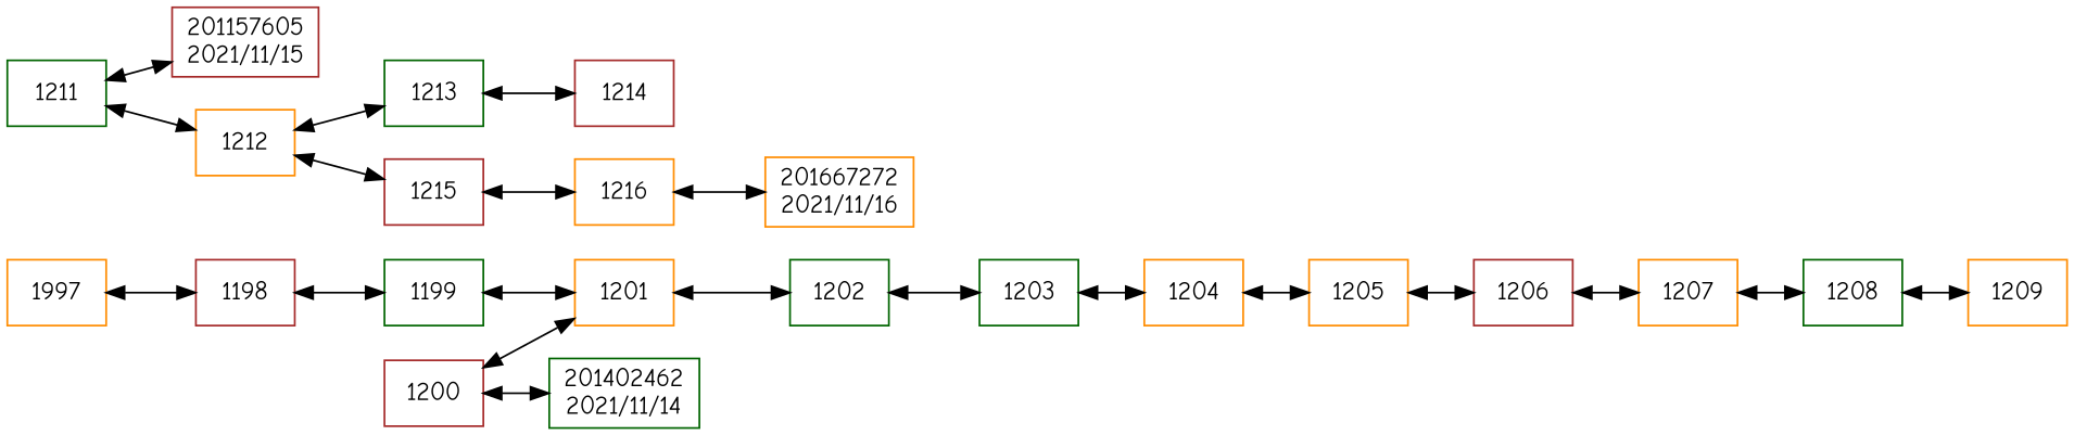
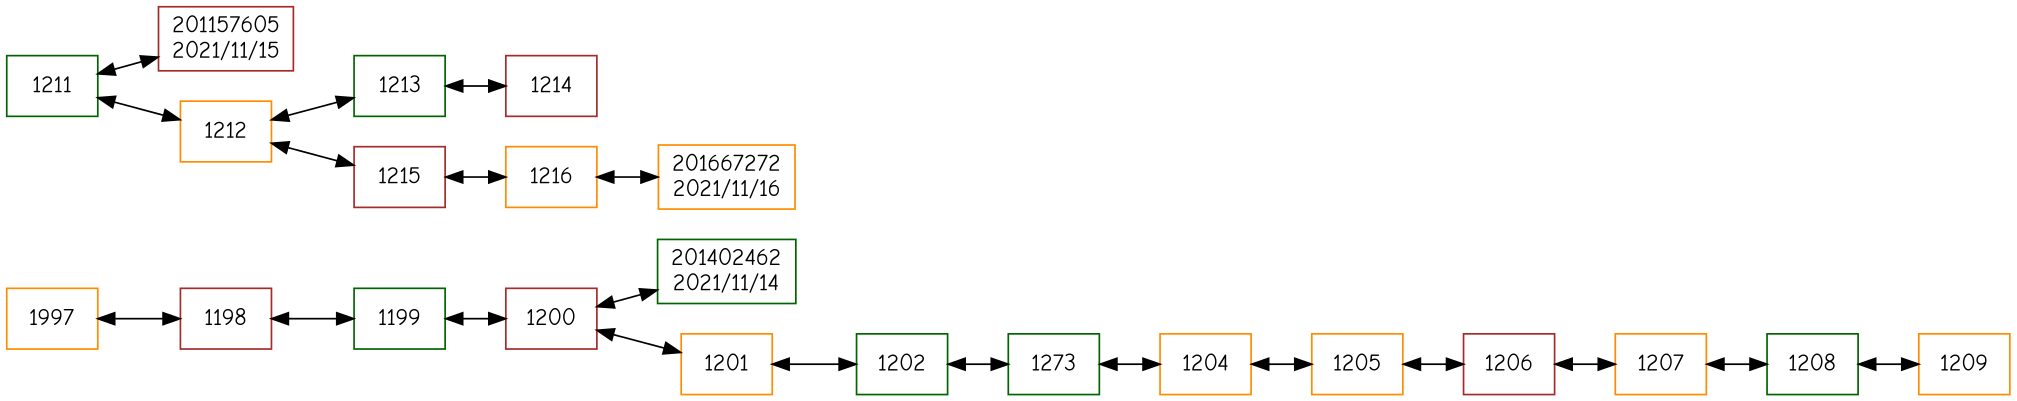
  digraph {
    compound=true
    fontname="Comic Neue"
    rankdir=LR
    node [color=darkorange fontname="Comic Neue" shape=box]
    edge [dir=both fontname="Comic Neue"]
    n1 [label=1997]
    n2 [color=brown label=1198]
    n3 [color=darkgreen label=1199]
    n4 [color=brown label=1200]
    n5 [color=darkgreen label="201402462\n2021/11/14"]
    n6 [label=1201]
    n7 [color=darkgreen label=1202]
-   n8 [color=darkgreen label=1203]
+   n8 [color=darkgreen label=1273]
    n9 [label=1204]
    n10 [label=1205]
    n11 [color=brown label=1206]
    n12 [label=1207]
    n13 [color=darkgreen label=1208]
    n14 [label=1209]
    n15 [color=darkgreen label=1211]
    n16 [color=brown label="201157605\n2021/11/15"]
    n17 [label=1212]
    n18 [color=darkgreen label=1213]
    n19 [color=brown label=1215]
    n20 [color=brown label=1214]
    n21 [label=1216]
    n22 [label="201667272\n2021/11/16"]
    n1 -> n2
    n2 -> n3
-   n3 -> n6
+   n3 -> n4
    n4 -> n5
    n4 -> n6
    n6 -> n7
    n7 -> n8
    n8 -> n9
    n9 -> n10
    n10 -> n11
    n11 -> n12
    n12 -> n13
    n13 -> n14
    n15 -> n16
    n15 -> n17
    n17 -> n18
    n17 -> n19
    n18 -> n20
    n19 -> n21
    n21 -> n22
  }
